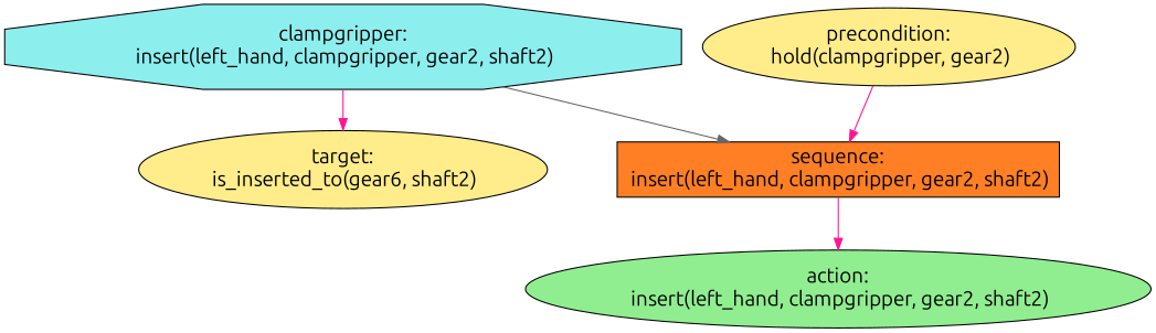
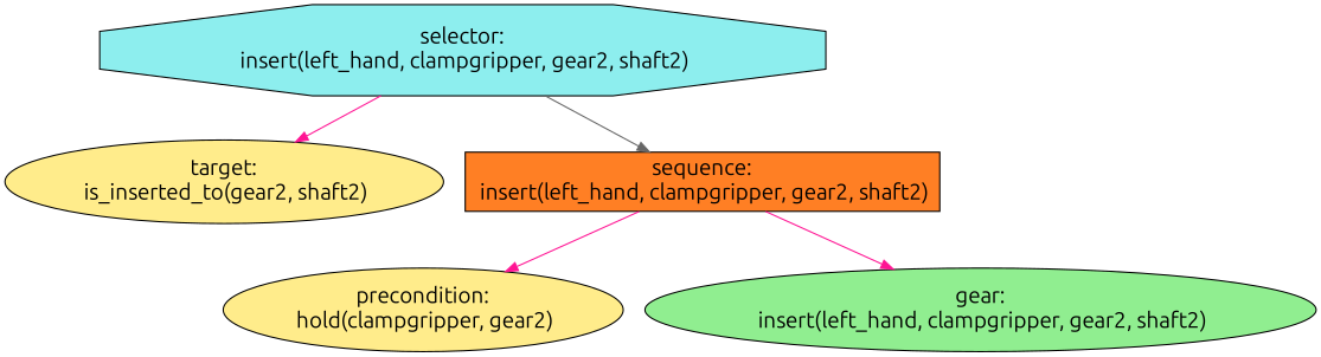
  digraph {
    fontname=Ubuntu
    ordering=out
    node [fillcolor=lightgoldenrod1 fontcolor=black fontname=Ubuntu fontsize=18 shape=ellipse style=filled]
    edge [color=deeppink fontname=Ubuntu]
-   n1 [fillcolor=darkslategray2 label="clampgripper:\n insert(left_hand, clampgripper, gear2, shaft2)" shape=octagon]
-   n2 [label="target:\n is_inserted_to(gear6, shaft2)"]
+   n1 [fillcolor=darkslategray2 label="selector:\n insert(left_hand, clampgripper, gear2, shaft2)" shape=octagon]
+   n2 [label="target:\n is_inserted_to(gear2, shaft2)"]
    n3 [fillcolor=chocolate1 label="sequence:\n insert(left_hand, clampgripper, gear2, shaft2)" shape=box]
    n4 [label="precondition:\n hold(clampgripper, gear2)"]
-   n5 [fillcolor=lightgreen label="action:\n insert(left_hand, clampgripper, gear2, shaft2)"]
+   n5 [fillcolor=lightgreen label="gear:\n insert(left_hand, clampgripper, gear2, shaft2)"]
    n1 -> n2
    n1 -> n3 [color=gray40]
-   n4 -> n3
+   n3 -> n4
    n3 -> n5
  }
